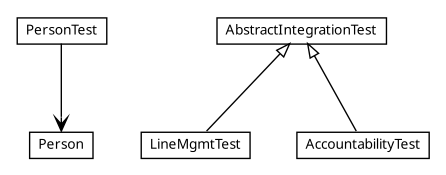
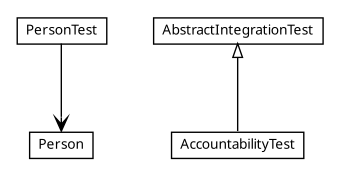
  digraph {
    fontname="Noto Sans"
    nodesep=0.25
    ranksep=0.5
    node [fontcolor=black fontname="Noto Sans" fontsize=10.0 shape=plaintext]
    edge [fontname="Noto Sans" fontsize=10 headport=p labelfontname=Helvetica labelfontsize=10 tailport=p arrowtail=empty dir=back]
    n1 [label=<<table title="org.dddlib.organisation.domain.PersonTest" border="0" cellborder="1" cellspacing="0" cellpadding="2" port="p" href="./PersonTest.html"> 		<tr><td><table border="0" cellspacing="0" cellpadding="1"> <tr><td align="center" balign="center"> PersonTest </td></tr> 		</table></td></tr> 		</table>>]
    n2 [label=<<table title="org.dddlib.organisation.domain.Person" border="0" cellborder="1" cellspacing="0" cellpadding="2" port="p" href="http://java.sun.com/j2se/1.4.2/docs/api/org/dddlib/organisation/domain/Person.html"> 		<tr><td><table border="0" cellspacing="0" cellpadding="1"> <tr><td align="center" balign="center"> Person </td></tr> 		</table></td></tr> 		</table>>]
-   n3 [label=<<table title="org.dddlib.organisation.domain.LineMgmtTest" border="0" cellborder="1" cellspacing="0" cellpadding="2" port="p" href="./LineMgmtTest.html"> 		<tr><td><table border="0" cellspacing="0" cellpadding="1"> <tr><td align="center" balign="center"> LineMgmtTest </td></tr> 		</table></td></tr> 		</table>>]
    n4 [label=<<table title="org.dddlib.organisation.domain.AccountabilityTest" border="0" cellborder="1" cellspacing="0" cellpadding="2" port="p" href="./AccountabilityTest.html"> 		<tr><td><table border="0" cellspacing="0" cellpadding="1"> <tr><td align="center" balign="center"> AccountabilityTest </td></tr> 		</table></td></tr> 		</table>>]
    n5 [label=<<table title="org.dddlib.organisation.domain.AbstractIntegrationTest" border="0" cellborder="1" cellspacing="0" cellpadding="2" port="p" href="./AbstractIntegrationTest.html"> 		<tr><td><table border="0" cellspacing="0" cellpadding="1"> <tr><td align="center" balign="center"> AbstractIntegrationTest </td></tr> 		</table></td></tr> 		</table>>]
    n1 -> n2 [arrowhead=open color=black fontcolor=black fontsize=10.0 label=" " arrowtail="" dir=""]
-   n5 -> n3
    n5 -> n4
  }
